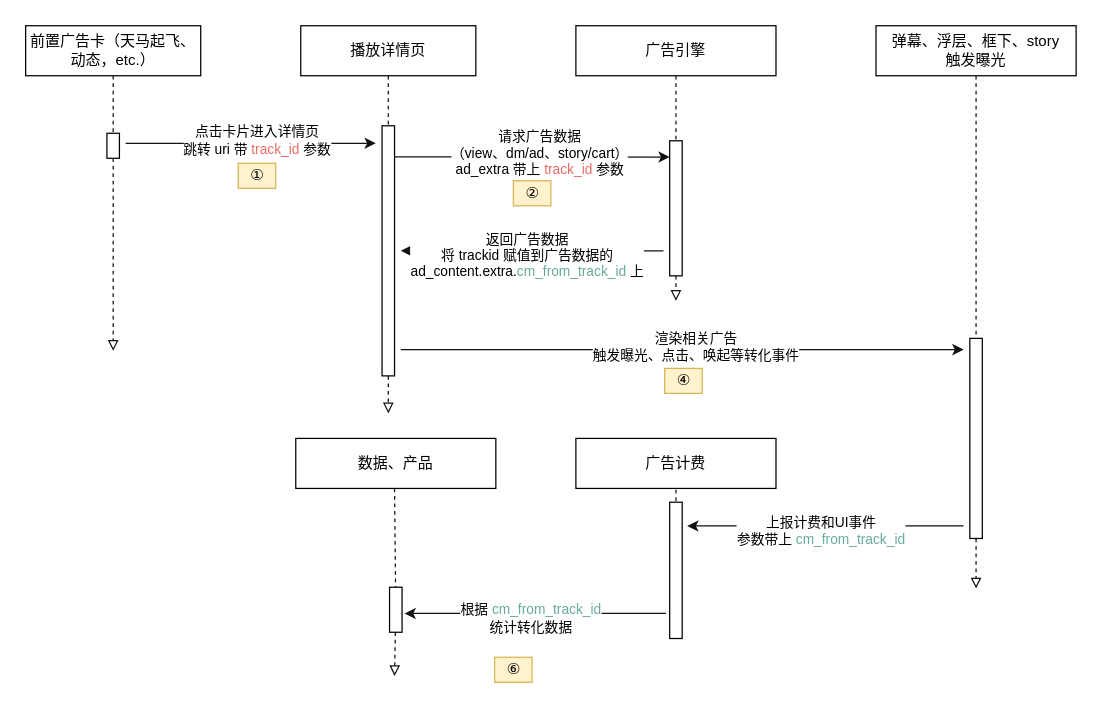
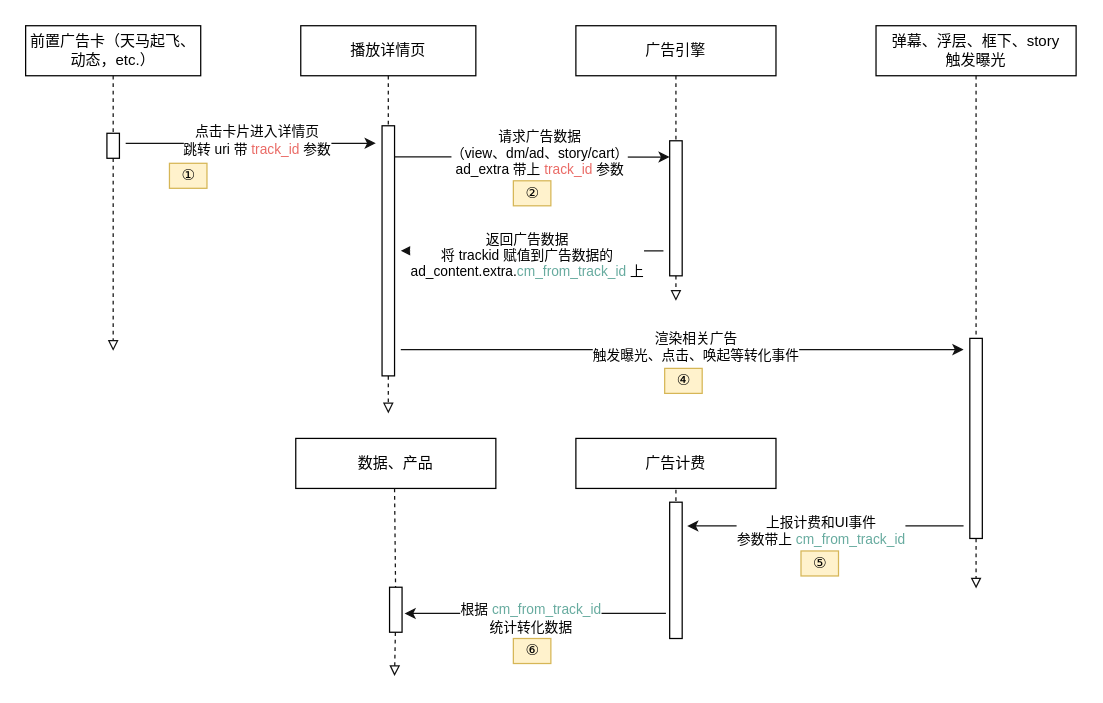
  <mxCell id="0" />
  <mxCell id="1" parent="0" />
  <mxCell id="2" value="前置广告卡（天马起飞、动态，etc.）" style="rounded=0;whiteSpace=wrap;html=1;" parent="1" vertex="1"><mxGeometry x="20" y="20" width="140" height="40" as="geometry" /></mxCell>
  <mxCell id="3" value="播放详情页" style="rounded=0;whiteSpace=wrap;html=1;" parent="1" vertex="1"><mxGeometry x="240" y="20" width="140" height="40" as="geometry" /></mxCell>
  <mxCell id="4" value="弹幕、浮层、框下、story&lt;br&gt;触发曝光" style="rounded=0;whiteSpace=wrap;html=1;" parent="1" vertex="1"><mxGeometry x="700" y="20" width="160" height="40" as="geometry" /></mxCell>
  <mxCell id="5" value="广告引擎" style="rounded=0;whiteSpace=wrap;html=1;" parent="1" vertex="1"><mxGeometry x="460" y="20" width="160" height="40" as="geometry" /></mxCell>
  <mxCell id="6" value="" style="endArrow=block;dashed=1;html=1;strokeWidth=1;rounded=0;endFill=0;strokeColor=#121212;startArrow=none;startFill=0;exitX=0.5;exitY=1;exitDx=0;exitDy=0;" parent="1" source="7" edge="1"><mxGeometry width="50" height="50" relative="1" as="geometry"><mxPoint x="-30" y="230" as="sourcePoint" /><mxPoint x="90" y="280" as="targetPoint" /></mxGeometry></mxCell>
  <mxCell id="7" value="" style="rounded=0;whiteSpace=wrap;html=1;" parent="1" vertex="1"><mxGeometry x="85" y="106" width="10" height="20" as="geometry" /></mxCell>
  <mxCell id="8" value="" style="endArrow=none;dashed=1;html=1;strokeWidth=1;rounded=0;endFill=0;strokeColor=#121212;startArrow=none;startFill=0;exitX=0.5;exitY=1;exitDx=0;exitDy=0;" parent="1" source="2" target="7" edge="1"><mxGeometry width="50" height="50" relative="1" as="geometry"><mxPoint x="90" y="60" as="sourcePoint" /><mxPoint x="90" y="520" as="targetPoint" /></mxGeometry></mxCell>
  <mxCell id="9" value="" style="endArrow=classic;html=1;rounded=0;strokeColor=#121212;strokeWidth=1;" parent="1" edge="1"><mxGeometry width="50" height="50" relative="1" as="geometry"><mxPoint x="100" y="114" as="sourcePoint" /><mxPoint x="300" y="114" as="targetPoint" /></mxGeometry></mxCell>
  <mxCell id="10" value="点击卡片进入详情页&lt;br&gt;跳转 uri 带 &lt;font color=&quot;#ea6b66&quot;&gt;track_id&lt;/font&gt; 参数" style="edgeLabel;html=1;align=center;verticalAlign=middle;resizable=0;points=[];" parent="9" vertex="1" connectable="0"><mxGeometry x="0.044" y="3" relative="1" as="geometry"><mxPoint as="offset" /></mxGeometry></mxCell>
  <mxCell id="11" value="" style="endArrow=block;dashed=1;html=1;strokeWidth=1;rounded=0;endFill=0;strokeColor=#121212;startArrow=none;startFill=0;exitX=0.5;exitY=1;exitDx=0;exitDy=0;" parent="1" source="12" edge="1"><mxGeometry width="50" height="50" relative="1" as="geometry"><mxPoint x="309.66" y="60" as="sourcePoint" /><mxPoint x="310" y="330" as="targetPoint" /></mxGeometry></mxCell>
  <mxCell id="12" value="" style="rounded=0;whiteSpace=wrap;html=1;" parent="1" vertex="1"><mxGeometry x="305" y="100" width="10" height="200" as="geometry" /></mxCell>
  <mxCell id="13" value="" style="endArrow=none;dashed=1;html=1;strokeWidth=1;rounded=0;endFill=0;strokeColor=#121212;startArrow=none;startFill=0;exitX=0.5;exitY=1;exitDx=0;exitDy=0;" parent="1" source="3" target="12" edge="1"><mxGeometry width="50" height="50" relative="1" as="geometry"><mxPoint x="310" y="60" as="sourcePoint" /><mxPoint x="310" y="520" as="targetPoint" /></mxGeometry></mxCell>
  <mxCell id="14" value="" style="endArrow=block;dashed=1;html=1;strokeWidth=1;rounded=0;endFill=0;strokeColor=#121212;startArrow=none;startFill=0;exitX=0.5;exitY=1;exitDx=0;exitDy=0;" parent="1" source="17" edge="1"><mxGeometry width="50" height="50" relative="1" as="geometry"><mxPoint x="539.66" y="100" as="sourcePoint" /><mxPoint x="540" y="240" as="targetPoint" /></mxGeometry></mxCell>
  <mxCell id="15" value="" style="endArrow=classic;html=1;rounded=0;strokeColor=#121212;strokeWidth=1;exitX=1;exitY=0.5;exitDx=0;exitDy=0;" parent="1" edge="1"><mxGeometry width="50" height="50" relative="1" as="geometry"><mxPoint x="315" y="124.82" as="sourcePoint" /><mxPoint x="535" y="125" as="targetPoint" /></mxGeometry></mxCell>
  <mxCell id="16" value="请求广告数据&lt;br&gt;（view、dm/ad、story/cart）&lt;br&gt;ad_extra 带上&amp;nbsp;&lt;span style=&quot;color: rgb(234 , 107 , 102)&quot;&gt;track_id&lt;/span&gt;&amp;nbsp;参数" style="edgeLabel;html=1;align=center;verticalAlign=middle;resizable=0;points=[];" parent="15" vertex="1" connectable="0"><mxGeometry x="0.044" y="3" relative="1" as="geometry"><mxPoint as="offset" /></mxGeometry></mxCell>
  <mxCell id="17" value="" style="rounded=0;whiteSpace=wrap;html=1;" parent="1" vertex="1"><mxGeometry x="535" y="112" width="10" height="108" as="geometry" /></mxCell>
  <mxCell id="18" value="" style="endArrow=none;dashed=1;html=1;strokeWidth=1;rounded=0;endFill=0;strokeColor=#121212;startArrow=none;startFill=0;exitX=0.5;exitY=1;exitDx=0;exitDy=0;" parent="1" source="5" target="17" edge="1"><mxGeometry width="50" height="50" relative="1" as="geometry"><mxPoint x="540" y="60" as="sourcePoint" /><mxPoint x="540" y="520" as="targetPoint" /></mxGeometry></mxCell>
  <mxCell id="19" value="" style="endArrow=classic;html=1;rounded=0;strokeColor=#121212;strokeWidth=1;" parent="1" edge="1"><mxGeometry width="50" height="50" relative="1" as="geometry"><mxPoint x="530" y="200" as="sourcePoint" /><mxPoint x="320" y="200" as="targetPoint" /></mxGeometry></mxCell>
  <mxCell id="20" value="返回广告数据&lt;br&gt;将 trackid 赋值到广告数据的&lt;br&gt;ad_content.extra.&lt;font color=&quot;#67ab9f&quot;&gt;cm_from_track_id&lt;/font&gt; 上" style="edgeLabel;html=1;align=center;verticalAlign=middle;resizable=0;points=[];" parent="19" vertex="1" connectable="0"><mxGeometry x="0.044" y="3" relative="1" as="geometry"><mxPoint as="offset" /></mxGeometry></mxCell>
  <mxCell id="21" value="" style="endArrow=block;dashed=1;html=1;strokeWidth=1;rounded=0;endFill=0;strokeColor=#121212;startArrow=none;startFill=0;exitX=0.5;exitY=1;exitDx=0;exitDy=0;" parent="1" source="22" edge="1"><mxGeometry width="50" height="50" relative="1" as="geometry"><mxPoint x="779.66" y="100" as="sourcePoint" /><mxPoint x="780" y="470" as="targetPoint" /></mxGeometry></mxCell>
  <mxCell id="22" value="" style="rounded=0;whiteSpace=wrap;html=1;" parent="1" vertex="1"><mxGeometry x="775" y="270" width="10" height="160" as="geometry" /></mxCell>
  <mxCell id="23" value="" style="endArrow=none;dashed=1;html=1;strokeWidth=1;rounded=0;endFill=0;strokeColor=#121212;startArrow=none;startFill=0;exitX=0.5;exitY=1;exitDx=0;exitDy=0;" parent="1" source="4" target="22" edge="1"><mxGeometry width="50" height="50" relative="1" as="geometry"><mxPoint x="780" y="60" as="sourcePoint" /><mxPoint x="780" y="520" as="targetPoint" /></mxGeometry></mxCell>
  <mxCell id="24" value="" style="endArrow=classic;html=1;rounded=0;strokeColor=#121212;strokeWidth=1;" parent="1" edge="1"><mxGeometry width="50" height="50" relative="1" as="geometry"><mxPoint x="320" y="279" as="sourcePoint" /><mxPoint x="770" y="279" as="targetPoint" /></mxGeometry></mxCell>
  <mxCell id="25" value="渲染相关广告&lt;br&gt;触发曝光、点击、唤起等转化事件" style="edgeLabel;html=1;align=center;verticalAlign=middle;resizable=0;points=[];" parent="24" vertex="1" connectable="0"><mxGeometry x="0.044" y="3" relative="1" as="geometry"><mxPoint as="offset" /></mxGeometry></mxCell>
  <mxCell id="26" value="广告计费" style="rounded=0;whiteSpace=wrap;html=1;" parent="1" vertex="1"><mxGeometry x="460" y="350" width="160" height="40" as="geometry" /></mxCell>
  <mxCell id="27" value="" style="rounded=0;whiteSpace=wrap;html=1;" parent="1" vertex="1"><mxGeometry x="535" y="401" width="10" height="109" as="geometry" /></mxCell>
  <mxCell id="28" value="" style="endArrow=none;dashed=1;html=1;strokeWidth=1;rounded=0;endFill=0;strokeColor=#121212;startArrow=none;startFill=0;exitX=0.5;exitY=1;exitDx=0;exitDy=0;" parent="1" target="27" edge="1"><mxGeometry width="50" height="50" relative="1" as="geometry"><mxPoint x="540" y="391" as="sourcePoint" /><mxPoint x="540" y="851" as="targetPoint" /></mxGeometry></mxCell>
  <mxCell id="29" value="" style="endArrow=classic;html=1;rounded=0;strokeColor=#121212;strokeWidth=1;" parent="1" edge="1"><mxGeometry width="50" height="50" relative="1" as="geometry"><mxPoint x="770" y="420" as="sourcePoint" /><mxPoint x="549" y="420" as="targetPoint" /></mxGeometry></mxCell>
  <mxCell id="30" value="上报计费和UI事件&lt;br&gt;参数带上&amp;nbsp;&lt;span style=&quot;color: rgb(103 , 171 , 159)&quot;&gt;cm_from_track_id&lt;/span&gt;" style="edgeLabel;html=1;align=center;verticalAlign=middle;resizable=0;points=[];" parent="29" vertex="1" connectable="0"><mxGeometry x="0.044" y="3" relative="1" as="geometry"><mxPoint as="offset" /></mxGeometry></mxCell>
- <mxCell id="31" value="①" style="text;html=1;align=center;verticalAlign=middle;resizable=0;points=[];autosize=1;strokeColor=#d6b656;fillColor=#fff2cc;" parent="1" vertex="1"><mxGeometry x="190" y="130" width="30" height="20" as="geometry" /></mxCell>
+ <mxCell id="31" value="①" style="text;html=1;align=center;verticalAlign=middle;resizable=0;points=[];autosize=1;strokeColor=#d6b656;fillColor=#fff2cc;" parent="1" vertex="1"><mxGeometry x="135" y="130" width="30" height="20" as="geometry" /></mxCell>
  <mxCell id="32" value="②" style="text;html=1;align=center;verticalAlign=middle;resizable=0;points=[];autosize=1;strokeColor=#d6b656;fillColor=#fff2cc;" parent="1" vertex="1"><mxGeometry x="410" y="144" width="30" height="20" as="geometry" /></mxCell>
  <mxCell id="33" value="④" style="text;html=1;align=center;verticalAlign=middle;resizable=0;points=[];autosize=1;strokeColor=#d6b656;fillColor=#fff2cc;" parent="1" vertex="1"><mxGeometry x="531" y="294" width="30" height="20" as="geometry" /></mxCell>
+ <mxCell id="34" value="⑤" style="text;html=1;align=center;verticalAlign=middle;resizable=0;points=[];autosize=1;strokeColor=#d6b656;fillColor=#fff2cc;" parent="1" vertex="1"><mxGeometry x="640" y="440" width="30" height="20" as="geometry" /></mxCell>
  <mxCell id="35" value="数据、产品" style="rounded=0;whiteSpace=wrap;html=1;" parent="1" vertex="1"><mxGeometry x="236" y="350" width="160" height="40" as="geometry" /></mxCell>
  <mxCell id="36" value="" style="endArrow=block;dashed=1;html=1;strokeWidth=1;rounded=0;endFill=0;strokeColor=#121212;startArrow=none;startFill=0;" parent="1" source="37" edge="1"><mxGeometry width="50" height="50" relative="1" as="geometry"><mxPoint x="315" y="390" as="sourcePoint" /><mxPoint x="315" y="540" as="targetPoint" /></mxGeometry></mxCell>
  <mxCell id="37" value="" style="rounded=0;whiteSpace=wrap;html=1;" parent="1" vertex="1"><mxGeometry x="311" y="469" width="10" height="36" as="geometry" /></mxCell>
  <mxCell id="38" value="" style="endArrow=none;dashed=1;html=1;strokeWidth=1;rounded=0;endFill=0;strokeColor=#121212;startArrow=none;startFill=0;" parent="1" target="37" edge="1"><mxGeometry width="50" height="50" relative="1" as="geometry"><mxPoint x="315" y="390" as="sourcePoint" /><mxPoint x="315" y="540" as="targetPoint" /></mxGeometry></mxCell>
  <mxCell id="39" value="" style="endArrow=classic;html=1;rounded=0;strokeColor=#121212;strokeWidth=1;" parent="1" edge="1"><mxGeometry width="50" height="50" relative="1" as="geometry"><mxPoint x="532" y="490" as="sourcePoint" /><mxPoint x="323" y="490" as="targetPoint" /></mxGeometry></mxCell>
  <mxCell id="40" value="根据&amp;nbsp;&lt;span style=&quot;color: rgb(103 , 171 , 159)&quot;&gt;cm_from_track_id&lt;/span&gt;&lt;br&gt;统计转化数据" style="edgeLabel;html=1;align=center;verticalAlign=middle;resizable=0;points=[];" parent="39" vertex="1" connectable="0"><mxGeometry x="0.044" y="3" relative="1" as="geometry"><mxPoint as="offset" /></mxGeometry></mxCell>
- <mxCell id="41" value="⑥" style="text;html=1;align=center;verticalAlign=middle;resizable=0;points=[];autosize=1;strokeColor=#d6b656;fillColor=#fff2cc;" parent="1" vertex="1"><mxGeometry x="395" y="525" width="30" height="20" as="geometry" /></mxCell>
+ <mxCell id="41" value="⑥" style="text;html=1;align=center;verticalAlign=middle;resizable=0;points=[];autosize=1;strokeColor=#d6b656;fillColor=#fff2cc;" parent="1" vertex="1"><mxGeometry x="410" y="510" width="30" height="20" as="geometry" /></mxCell>
